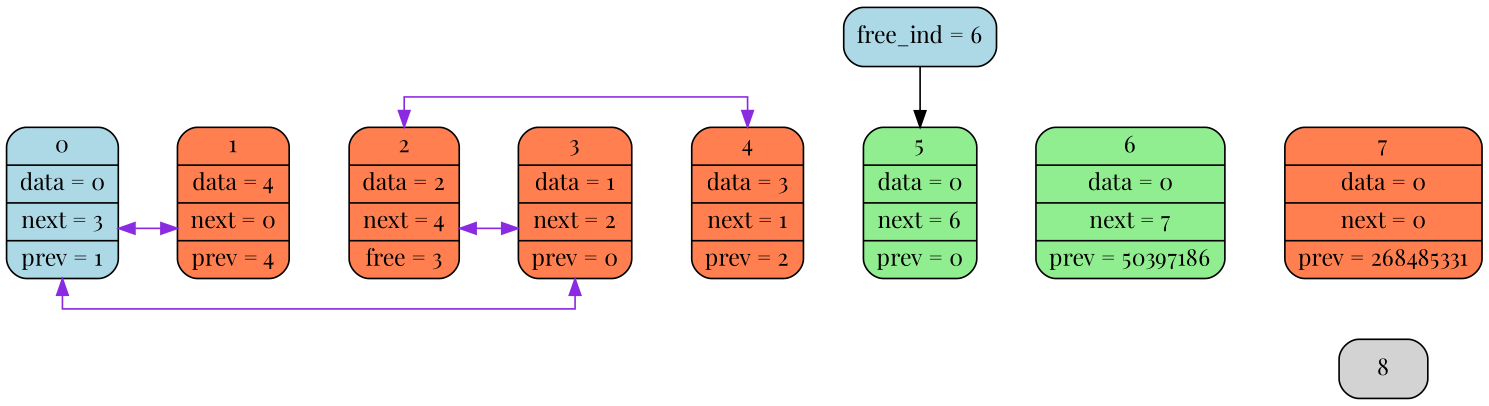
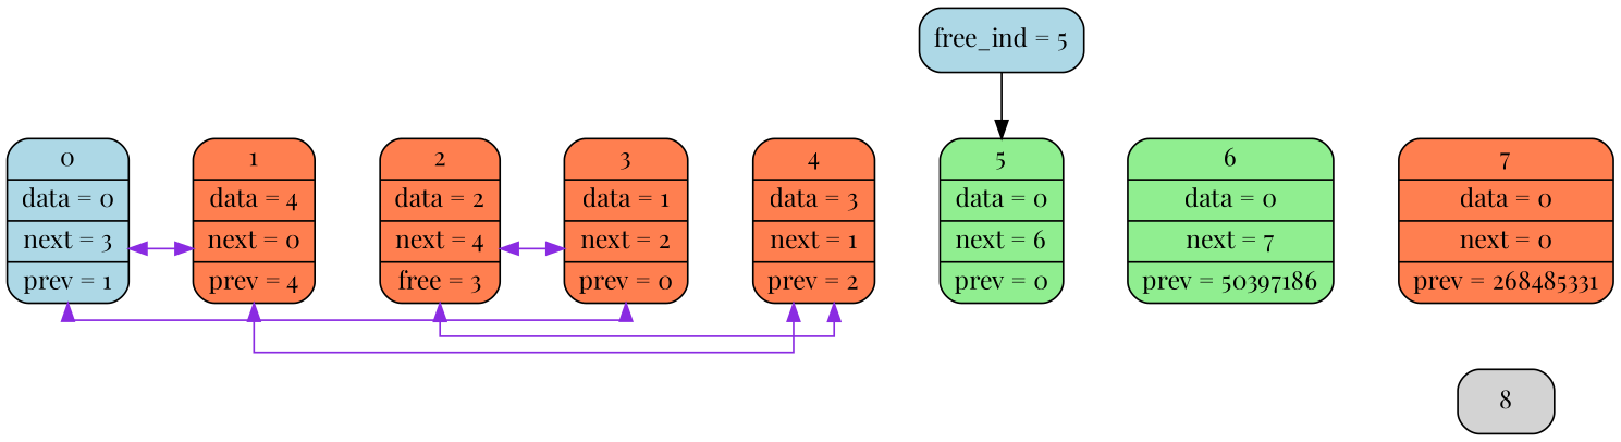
  digraph {
    fontname="Playfair Display"
    nodesep=0.5
    splines=ortho
    node [fillcolor=coral fontname="Playfair Display" shape=record style="rounded, filled"]
    edge [fontname="Playfair Display" shape=inv style=invis weight=5000]
    n1 [fillcolor=lightblue label="{ <i>0|<d>data = 0|<n>next = 3|<p>prev = 1 }"]
    n2 [label="{ <i>1|<d>data = 4|<n>next = 0|<p>prev = 4 }"]
    n3 [label="{ <i>2|<d>data = 2|<n>next = 4|<p>free = 3 }"]
    n4 [label="{ <i>3|<d>data = 1|<n>next = 2|<p>prev = 0 }"]
    n5 [label="{ <i>4|<d>data = 3|<n>next = 1|<p>prev = 2 }"]
    n6 [fillcolor=lightgreen label="{ <i>5|<d>data = 0|<n>next = 6|<p>prev = 0 }"]
    n7 [fillcolor=lightgreen label="{ <i>6|<d>data = 0|<n>next = 7|<p>prev = 50397186 }"]
    n8 [label="{ <i>7|<d>data = 0|<n>next = 0|<p>prev = 268485331 }"]
    8 [fillcolor=""]
-   n10 [fillcolor=lightblue label="free_ind = 6" style="rounded,filled"]
+   n10 [fillcolor=lightblue label="free_ind = 5" style="rounded,filled"]
    subgraph sub_1 {
      rank=same
      n1
      n2
      n3
      n4
      n5
      n6
      n7
      n8
    }
    n1 -> n2
    n1 -> n4 [color=blueviolet dir=both weight=0 shape="" style=""]
    n2 -> n1 [color=blueviolet dir=both weight=0 shape="" style=""]
    n2 -> n3
    n3 -> n4
    n3 -> n5 [color=blueviolet dir=both weight=0 shape="" style=""]
    n4 -> n3 [color=blueviolet dir=both weight=0 shape="" style=""]
    n4 -> n5
+   n5 -> n2 [color=blueviolet dir=both weight=0 shape="" style=""]
    n5 -> n6
    n6 -> n7
    n7 -> n8
    n8 -> 8
    n10 -> n6 [shape="" style="" weight=""]
  }
